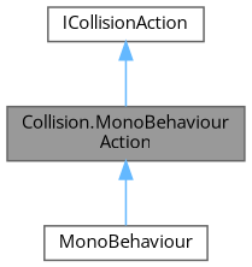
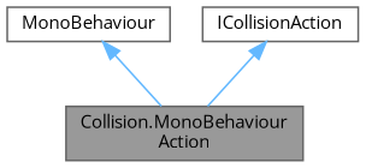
  digraph {
    fontname="Open Sans"
    node [color=gray40 fillcolor=white fontname="Open Sans" fontsize=10 shape=box style=filled]
    edge [color=steelblue1 dir=back fontname="Open Sans" fontsize=10 labelfontname=Helvetica labelfontsize=10 style=solid]
    n1 [fillcolor=grey60 fontcolor=black height=0.2 label="Collision.MonoBehaviour\lAction" width=0.4]
    n2 [height=0.2 label=MonoBehaviour width=0.4]
    n3 [height=0.2 label=ICollisionAction width=0.4]
-   n1 -> n2
+   n2 -> n1
    n3 -> n1
  }
